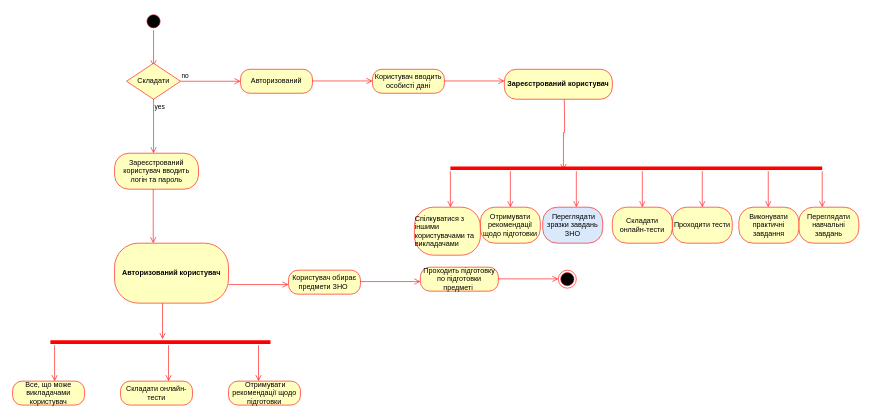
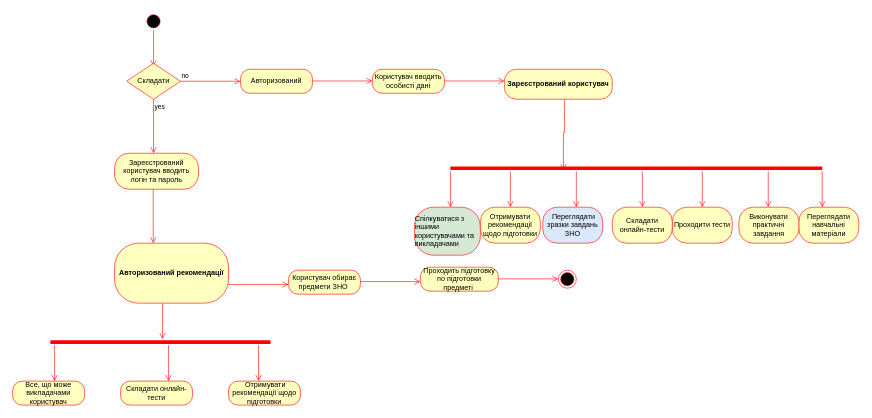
  <mxCell id="0" />
  <mxCell id="1" parent="0" />
  <mxCell id="2" value="" style="ellipse;html=1;shape=startState;fillColor=#000000;strokeColor=#ff0000;" parent="1" vertex="1"><mxGeometry x="240" y="20" width="30" height="30" as="geometry" /></mxCell>
  <mxCell id="3" value="" style="edgeStyle=orthogonalEdgeStyle;html=1;verticalAlign=bottom;endArrow=open;endSize=8;strokeColor=#ff0000;rounded=0;" parent="1" source="2" edge="1"><mxGeometry relative="1" as="geometry"><mxPoint x="255" y="110" as="targetPoint" /></mxGeometry></mxCell>
  <mxCell id="4" value="Авторизований" style="rounded=1;whiteSpace=wrap;html=1;arcSize=40;fontColor=#000000;fillColor=#ffffc0;strokeColor=#ff0000;" parent="1" vertex="1"><mxGeometry x="400" y="115" width="120" height="40" as="geometry" /></mxCell>
  <mxCell id="5" value="Зареєстрований користувач вводить логін та пароль" style="rounded=1;whiteSpace=wrap;html=1;arcSize=40;fontColor=#000000;fillColor=#ffffc0;strokeColor=#ff0000;" parent="1" vertex="1"><mxGeometry x="190" y="255" width="140" height="60" as="geometry" /></mxCell>
  <mxCell id="6" value="Користувач вводить особисті дані" style="rounded=1;whiteSpace=wrap;html=1;arcSize=40;fontColor=#000000;fillColor=#ffffc0;strokeColor=#ff0000;" parent="1" vertex="1"><mxGeometry x="620" y="115" width="120" height="40" as="geometry" /></mxCell>
  <mxCell id="7" value="Складати" style="rhombus;whiteSpace=wrap;html=1;fontColor=#000000;fillColor=#ffffc0;strokeColor=#ff0000;" parent="1" vertex="1"><mxGeometry x="210" y="105" width="90" height="60" as="geometry" /></mxCell>
  <mxCell id="8" value="no" style="edgeStyle=orthogonalEdgeStyle;html=1;align=left;verticalAlign=bottom;endArrow=open;endSize=8;strokeColor=#ff0000;rounded=0;" parent="1" source="7" edge="1"><mxGeometry x="-1" relative="1" as="geometry"><mxPoint x="400" y="135" as="targetPoint" /></mxGeometry></mxCell>
  <mxCell id="9" value="yes" style="edgeStyle=orthogonalEdgeStyle;html=1;align=left;verticalAlign=top;endArrow=open;endSize=8;strokeColor=#ff0000;rounded=0;" parent="1" source="7" edge="1"><mxGeometry x="-1" relative="1" as="geometry"><mxPoint x="255" y="255" as="targetPoint" /></mxGeometry></mxCell>
  <mxCell id="10" value="" style="edgeStyle=orthogonalEdgeStyle;html=1;align=left;verticalAlign=bottom;endArrow=open;endSize=8;strokeColor=#ff0000;rounded=0;" parent="1" edge="1"><mxGeometry x="-1" relative="1" as="geometry"><mxPoint x="620" y="134.5" as="targetPoint" /><mxPoint x="520" y="134.5" as="sourcePoint" /></mxGeometry></mxCell>
  <mxCell id="11" value="" style="edgeStyle=orthogonalEdgeStyle;html=1;align=left;verticalAlign=bottom;endArrow=open;endSize=8;strokeColor=#ff0000;rounded=0;" parent="1" edge="1"><mxGeometry x="-1" relative="1" as="geometry"><mxPoint x="840" y="134.5" as="targetPoint" /><mxPoint x="740" y="134.5" as="sourcePoint" /></mxGeometry></mxCell>
  <mxCell id="12" value="" style="edgeStyle=orthogonalEdgeStyle;html=1;align=left;verticalAlign=top;endArrow=open;endSize=8;strokeColor=#ff0000;rounded=0;" parent="1" edge="1"><mxGeometry x="-1" relative="1" as="geometry"><mxPoint x="254.5" y="405" as="targetPoint" /><mxPoint x="254.5" y="315" as="sourcePoint" /></mxGeometry></mxCell>
  <mxCell id="13" value="Користувач обирає предмети ЗНО&amp;nbsp;" style="rounded=1;whiteSpace=wrap;html=1;arcSize=40;fontColor=#000000;fillColor=#ffffc0;strokeColor=#ff0000;" parent="1" vertex="1"><mxGeometry x="480" y="450" width="120" height="40" as="geometry" /></mxCell>
  <mxCell id="14" value="" style="edgeStyle=orthogonalEdgeStyle;html=1;align=left;verticalAlign=bottom;endArrow=open;endSize=8;strokeColor=#ff0000;rounded=0;" parent="1" edge="1"><mxGeometry x="-1" relative="1" as="geometry"><mxPoint x="480" y="474" as="targetPoint" /><mxPoint x="380" y="474" as="sourcePoint" /></mxGeometry></mxCell>
  <mxCell id="15" value="Проходить підготовку по підготовки предметі&amp;nbsp;" style="rounded=1;whiteSpace=wrap;html=1;arcSize=40;fontColor=#000000;fillColor=#ffffc0;strokeColor=#ff0000;" parent="1" vertex="1"><mxGeometry x="700" y="445" width="130" height="40" as="geometry" /></mxCell>
  <mxCell id="16" value="" style="edgeStyle=orthogonalEdgeStyle;html=1;align=left;verticalAlign=bottom;endArrow=open;endSize=8;strokeColor=#ff0000;rounded=0;" parent="1" edge="1"><mxGeometry x="-1" relative="1" as="geometry"><mxPoint x="700" y="469" as="targetPoint" /><mxPoint x="600" y="469" as="sourcePoint" /></mxGeometry></mxCell>
  <mxCell id="17" value="" style="ellipse;html=1;shape=endState;fillColor=#000000;strokeColor=#ff0000;" parent="1" vertex="1"><mxGeometry x="930" y="450" width="30" height="30" as="geometry" /></mxCell>
  <mxCell id="18" value="" style="edgeStyle=orthogonalEdgeStyle;html=1;align=left;verticalAlign=bottom;endArrow=open;endSize=8;strokeColor=#ff0000;rounded=0;" parent="1" edge="1"><mxGeometry x="-1" relative="1" as="geometry"><mxPoint x="930" y="464.5" as="targetPoint" /><mxPoint x="830" y="464.5" as="sourcePoint" /></mxGeometry></mxCell>
  <mxCell id="19" value="" style="shape=line;html=1;strokeWidth=6;strokeColor=#ff0000;" vertex="1" parent="1"><mxGeometry x="750" y="275" width="620" height="10" as="geometry" /></mxCell>
  <mxCell id="20" value="" style="edgeStyle=orthogonalEdgeStyle;html=1;verticalAlign=bottom;endArrow=open;endSize=8;strokeColor=#ff0000;rounded=0;" edge="1" parent="1"><mxGeometry relative="1" as="geometry"><mxPoint x="750" y="345" as="targetPoint" /><mxPoint x="750" y="285" as="sourcePoint" /></mxGeometry></mxCell>
  <mxCell id="21" value="" style="edgeStyle=orthogonalEdgeStyle;html=1;verticalAlign=bottom;endArrow=open;endSize=8;strokeColor=#ff0000;rounded=0;" edge="1" parent="1"><mxGeometry relative="1" as="geometry"><mxPoint x="1370" y="345" as="targetPoint" /><mxPoint x="1370" y="285" as="sourcePoint" /></mxGeometry></mxCell>
  <mxCell id="22" value="" style="edgeStyle=orthogonalEdgeStyle;html=1;verticalAlign=bottom;endArrow=open;endSize=8;strokeColor=#ff0000;rounded=0;" edge="1" parent="1"><mxGeometry relative="1" as="geometry"><mxPoint x="850" y="345" as="targetPoint" /><mxPoint x="850" y="285" as="sourcePoint" /></mxGeometry></mxCell>
  <mxCell id="23" value="" style="edgeStyle=orthogonalEdgeStyle;html=1;verticalAlign=bottom;endArrow=open;endSize=8;strokeColor=#ff0000;rounded=0;" edge="1" parent="1"><mxGeometry relative="1" as="geometry"><mxPoint x="960" y="345" as="targetPoint" /><mxPoint x="960" y="285" as="sourcePoint" /></mxGeometry></mxCell>
  <mxCell id="24" value="" style="edgeStyle=orthogonalEdgeStyle;html=1;verticalAlign=bottom;endArrow=open;endSize=8;strokeColor=#ff0000;rounded=0;" edge="1" parent="1"><mxGeometry relative="1" as="geometry"><mxPoint x="1070" y="345" as="targetPoint" /><mxPoint x="1070" y="285" as="sourcePoint" /></mxGeometry></mxCell>
  <mxCell id="25" value="" style="edgeStyle=orthogonalEdgeStyle;html=1;verticalAlign=bottom;endArrow=open;endSize=8;strokeColor=#ff0000;rounded=0;" edge="1" parent="1"><mxGeometry relative="1" as="geometry"><mxPoint x="1170" y="345" as="targetPoint" /><mxPoint x="1170" y="285" as="sourcePoint" /></mxGeometry></mxCell>
  <mxCell id="26" value="" style="edgeStyle=orthogonalEdgeStyle;html=1;verticalAlign=bottom;endArrow=open;endSize=8;strokeColor=#ff0000;rounded=0;" edge="1" parent="1"><mxGeometry relative="1" as="geometry"><mxPoint x="1280" y="345" as="targetPoint" /><mxPoint x="1280" y="285" as="sourcePoint" /></mxGeometry></mxCell>
- <mxCell id="27" value="&lt;div&gt;&lt;div style=&quot;text-align: left;&quot;&gt;&lt;span style=&quot;background-color: initial;&quot;&gt;Спілкуватися з іншими користувачами та викладачами&lt;/span&gt;&lt;/div&gt;&lt;/div&gt;" style="rounded=1;whiteSpace=wrap;html=1;arcSize=40;fontColor=#000000;fillColor=#ffffc0;strokeColor=#ff0000;" vertex="1" parent="1"><mxGeometry x="690" y="345" width="110" height="80" as="geometry" /></mxCell>
- <mxCell id="28" value="&lt;span style=&quot;text-align: left;&quot;&gt;Переглядати навчальні завдань&lt;/span&gt;" style="rounded=1;whiteSpace=wrap;html=1;arcSize=40;fontColor=#000000;fillColor=#ffffc0;strokeColor=#ff0000;" vertex="1" parent="1"><mxGeometry x="1331" y="345" width="100" height="60" as="geometry" /></mxCell>
+ <mxCell id="27" value="&lt;div&gt;&lt;div style=&quot;text-align: left;&quot;&gt;&lt;span style=&quot;background-color: initial;&quot;&gt;Спілкуватися з іншими користувачами та викладачами&lt;/span&gt;&lt;/div&gt;&lt;/div&gt;" style="rounded=1;whiteSpace=wrap;html=1;arcSize=40;fontColor=#000000;fillColor=#d5e8d4;strokeColor=#ff0000;" vertex="1" parent="1"><mxGeometry x="690" y="345" width="110" height="80" as="geometry" /></mxCell>
+ <mxCell id="28" value="&lt;span style=&quot;text-align: left;&quot;&gt;Переглядати навчальні матеріали&lt;/span&gt;" style="rounded=1;whiteSpace=wrap;html=1;arcSize=40;fontColor=#000000;fillColor=#ffffc0;strokeColor=#ff0000;" vertex="1" parent="1"><mxGeometry x="1331" y="345" width="100" height="60" as="geometry" /></mxCell>
  <mxCell id="29" value="&lt;div&gt;&lt;span style=&quot;text-align: left;&quot;&gt;Виконувати практичні завдання&lt;/span&gt;&lt;span style=&quot;text-align: left;&quot;&gt;&lt;br&gt;&lt;/span&gt;&lt;/div&gt;" style="rounded=1;whiteSpace=wrap;html=1;arcSize=40;fontColor=#000000;fillColor=#ffffc0;strokeColor=#ff0000;" vertex="1" parent="1"><mxGeometry x="1231" y="345" width="100" height="60" as="geometry" /></mxCell>
  <mxCell id="30" value="&lt;div&gt;&lt;span style=&quot;text-align: left;&quot;&gt;Проходити тести&lt;/span&gt;&lt;span style=&quot;text-align: left;&quot;&gt;&lt;br&gt;&lt;/span&gt;&lt;/div&gt;" style="rounded=1;whiteSpace=wrap;html=1;arcSize=40;fontColor=#000000;fillColor=#ffffc0;strokeColor=#ff0000;" vertex="1" parent="1"><mxGeometry x="1120" y="345" width="100" height="60" as="geometry" /></mxCell>
  <mxCell id="31" value="&lt;div&gt;&lt;div&gt;&lt;span style=&quot;background-color: initial;&quot;&gt;Отримувати рекомендації щодо підготовки&lt;/span&gt;&lt;/div&gt;&lt;/div&gt;" style="rounded=1;whiteSpace=wrap;html=1;arcSize=40;fontColor=#000000;fillColor=#ffffc0;strokeColor=#ff0000;" vertex="1" parent="1"><mxGeometry x="800" y="345" width="100" height="60" as="geometry" /></mxCell>
  <mxCell id="32" value="&lt;div&gt;&lt;span style=&quot;text-align: left;&quot;&gt;Складати онлайн-тести&lt;/span&gt;&lt;span style=&quot;text-align: left;&quot;&gt;&lt;br&gt;&lt;/span&gt;&lt;/div&gt;" style="rounded=1;whiteSpace=wrap;html=1;arcSize=40;fontColor=#000000;fillColor=#ffffc0;strokeColor=#ff0000;" vertex="1" parent="1"><mxGeometry x="1020" y="345" width="100" height="60" as="geometry" /></mxCell>
  <mxCell id="33" value="&lt;div&gt;&lt;span style=&quot;text-align: left;&quot;&gt;&amp;nbsp;Переглядати зразки завдань ЗНО&lt;/span&gt;&lt;span style=&quot;text-align: left;&quot;&gt;&lt;br&gt;&lt;/span&gt;&lt;/div&gt;" style="rounded=1;whiteSpace=wrap;html=1;arcSize=40;fontColor=#000000;fillColor=#dae8fc;strokeColor=#ff0000;" vertex="1" parent="1"><mxGeometry x="904" y="345" width="100" height="60" as="geometry" /></mxCell>
  <mxCell id="34" value="&lt;span style=&quot;text-wrap: nowrap;&quot;&gt;&lt;b&gt;Зареєстрований користувач&lt;/b&gt;&lt;/span&gt;" style="rounded=1;whiteSpace=wrap;html=1;arcSize=40;fontColor=#000000;fillColor=#ffffc0;strokeColor=#ff0000;" vertex="1" parent="1"><mxGeometry x="840" y="115" width="180" height="50" as="geometry" /></mxCell>
  <mxCell id="35" value="" style="edgeStyle=orthogonalEdgeStyle;html=1;verticalAlign=bottom;endArrow=open;endSize=8;strokeColor=#ff0000;rounded=0;entryX=0.304;entryY=0.8;entryDx=0;entryDy=0;entryPerimeter=0;" edge="1" parent="1" target="19"><mxGeometry relative="1" as="geometry"><mxPoint x="940" y="225" as="targetPoint" /><mxPoint x="940" y="165" as="sourcePoint" /></mxGeometry></mxCell>
  <mxCell id="36" value="" style="shape=line;html=1;strokeWidth=6;strokeColor=#ff0000;" vertex="1" parent="1"><mxGeometry x="83" y="565" width="367" height="10" as="geometry" /></mxCell>
  <mxCell id="37" value="" style="edgeStyle=orthogonalEdgeStyle;html=1;verticalAlign=bottom;endArrow=open;endSize=8;strokeColor=#ff0000;rounded=0;" edge="1" parent="1"><mxGeometry relative="1" as="geometry"><mxPoint x="270" y="565" as="targetPoint" /><mxPoint x="270" y="505" as="sourcePoint" /></mxGeometry></mxCell>
  <mxCell id="38" value="" style="edgeStyle=orthogonalEdgeStyle;html=1;verticalAlign=bottom;endArrow=open;endSize=8;strokeColor=#ff0000;rounded=0;" edge="1" parent="1"><mxGeometry relative="1" as="geometry"><mxPoint x="280" y="635" as="targetPoint" /><mxPoint x="280" y="575" as="sourcePoint" /></mxGeometry></mxCell>
  <mxCell id="39" value="" style="edgeStyle=orthogonalEdgeStyle;html=1;verticalAlign=bottom;endArrow=open;endSize=8;strokeColor=#ff0000;rounded=0;" edge="1" parent="1"><mxGeometry relative="1" as="geometry"><mxPoint x="430" y="635" as="targetPoint" /><mxPoint x="430" y="575" as="sourcePoint" /></mxGeometry></mxCell>
  <mxCell id="40" value="" style="edgeStyle=orthogonalEdgeStyle;html=1;verticalAlign=bottom;endArrow=open;endSize=8;strokeColor=#ff0000;rounded=0;" edge="1" parent="1"><mxGeometry relative="1" as="geometry"><mxPoint x="90" y="635" as="targetPoint" /><mxPoint x="90" y="575" as="sourcePoint" /></mxGeometry></mxCell>
  <mxCell id="41" value="&lt;span style=&quot;text-align: left;&quot;&gt;Все, що може викладачами користувач&lt;/span&gt;" style="rounded=1;whiteSpace=wrap;html=1;arcSize=40;fontColor=#000000;fillColor=#ffffc0;strokeColor=#ff0000;" vertex="1" parent="1"><mxGeometry x="20" y="635" width="120" height="40" as="geometry" /></mxCell>
  <mxCell id="42" value="&lt;span style=&quot;text-align: left;&quot;&gt;&amp;nbsp;Отримувати рекомендації щодо підготовки&lt;/span&gt;" style="rounded=1;whiteSpace=wrap;html=1;arcSize=40;fontColor=#000000;fillColor=#ffffc0;strokeColor=#ff0000;" vertex="1" parent="1"><mxGeometry x="380" y="635" width="120" height="40" as="geometry" /></mxCell>
  <mxCell id="43" value="&lt;span style=&quot;text-align: left; background-color: initial;&quot;&gt;Складати онлайн-тести&lt;/span&gt;" style="rounded=1;whiteSpace=wrap;html=1;arcSize=40;fontColor=#000000;fillColor=#ffffc0;strokeColor=#ff0000;" vertex="1" parent="1"><mxGeometry x="200" y="635" width="120" height="40" as="geometry" /></mxCell>
- <mxCell id="44" value="&lt;span style=&quot;font-weight: 700; text-wrap: nowrap;&quot;&gt;Авторизований користувач&lt;/span&gt;" style="rounded=1;whiteSpace=wrap;html=1;arcSize=40;fontColor=#000000;fillColor=#ffffc0;strokeColor=#ff0000;" vertex="1" parent="1"><mxGeometry x="190" y="405" width="190" height="100" as="geometry" /></mxCell>
+ <mxCell id="44" value="&lt;span style=&quot;font-weight: 700; text-wrap: nowrap;&quot;&gt;Авторизований рекомендації&lt;/span&gt;" style="rounded=1;whiteSpace=wrap;html=1;arcSize=40;fontColor=#000000;fillColor=#ffffc0;strokeColor=#ff0000;" vertex="1" parent="1"><mxGeometry x="190" y="405" width="190" height="100" as="geometry" /></mxCell>
